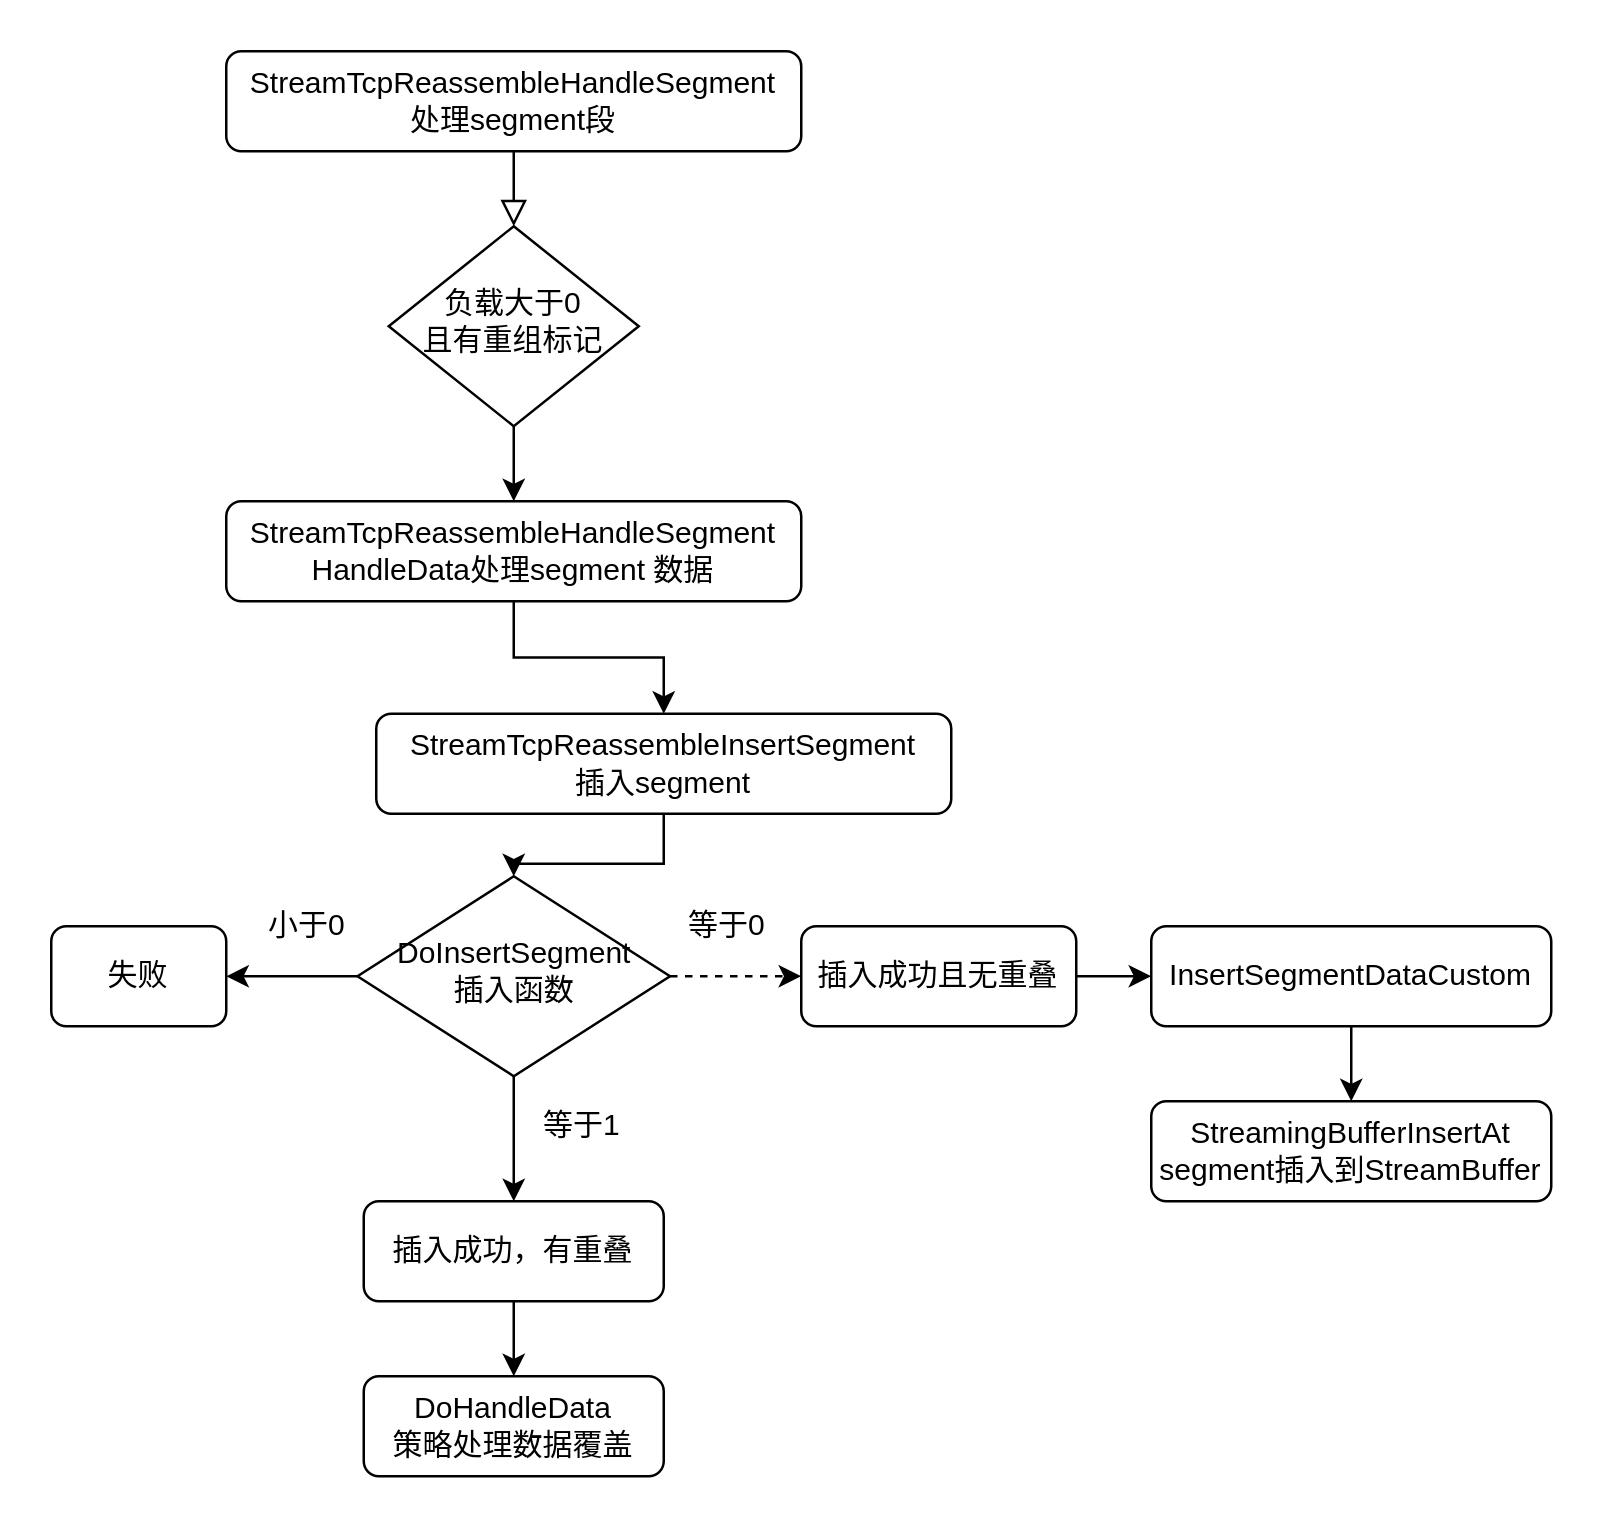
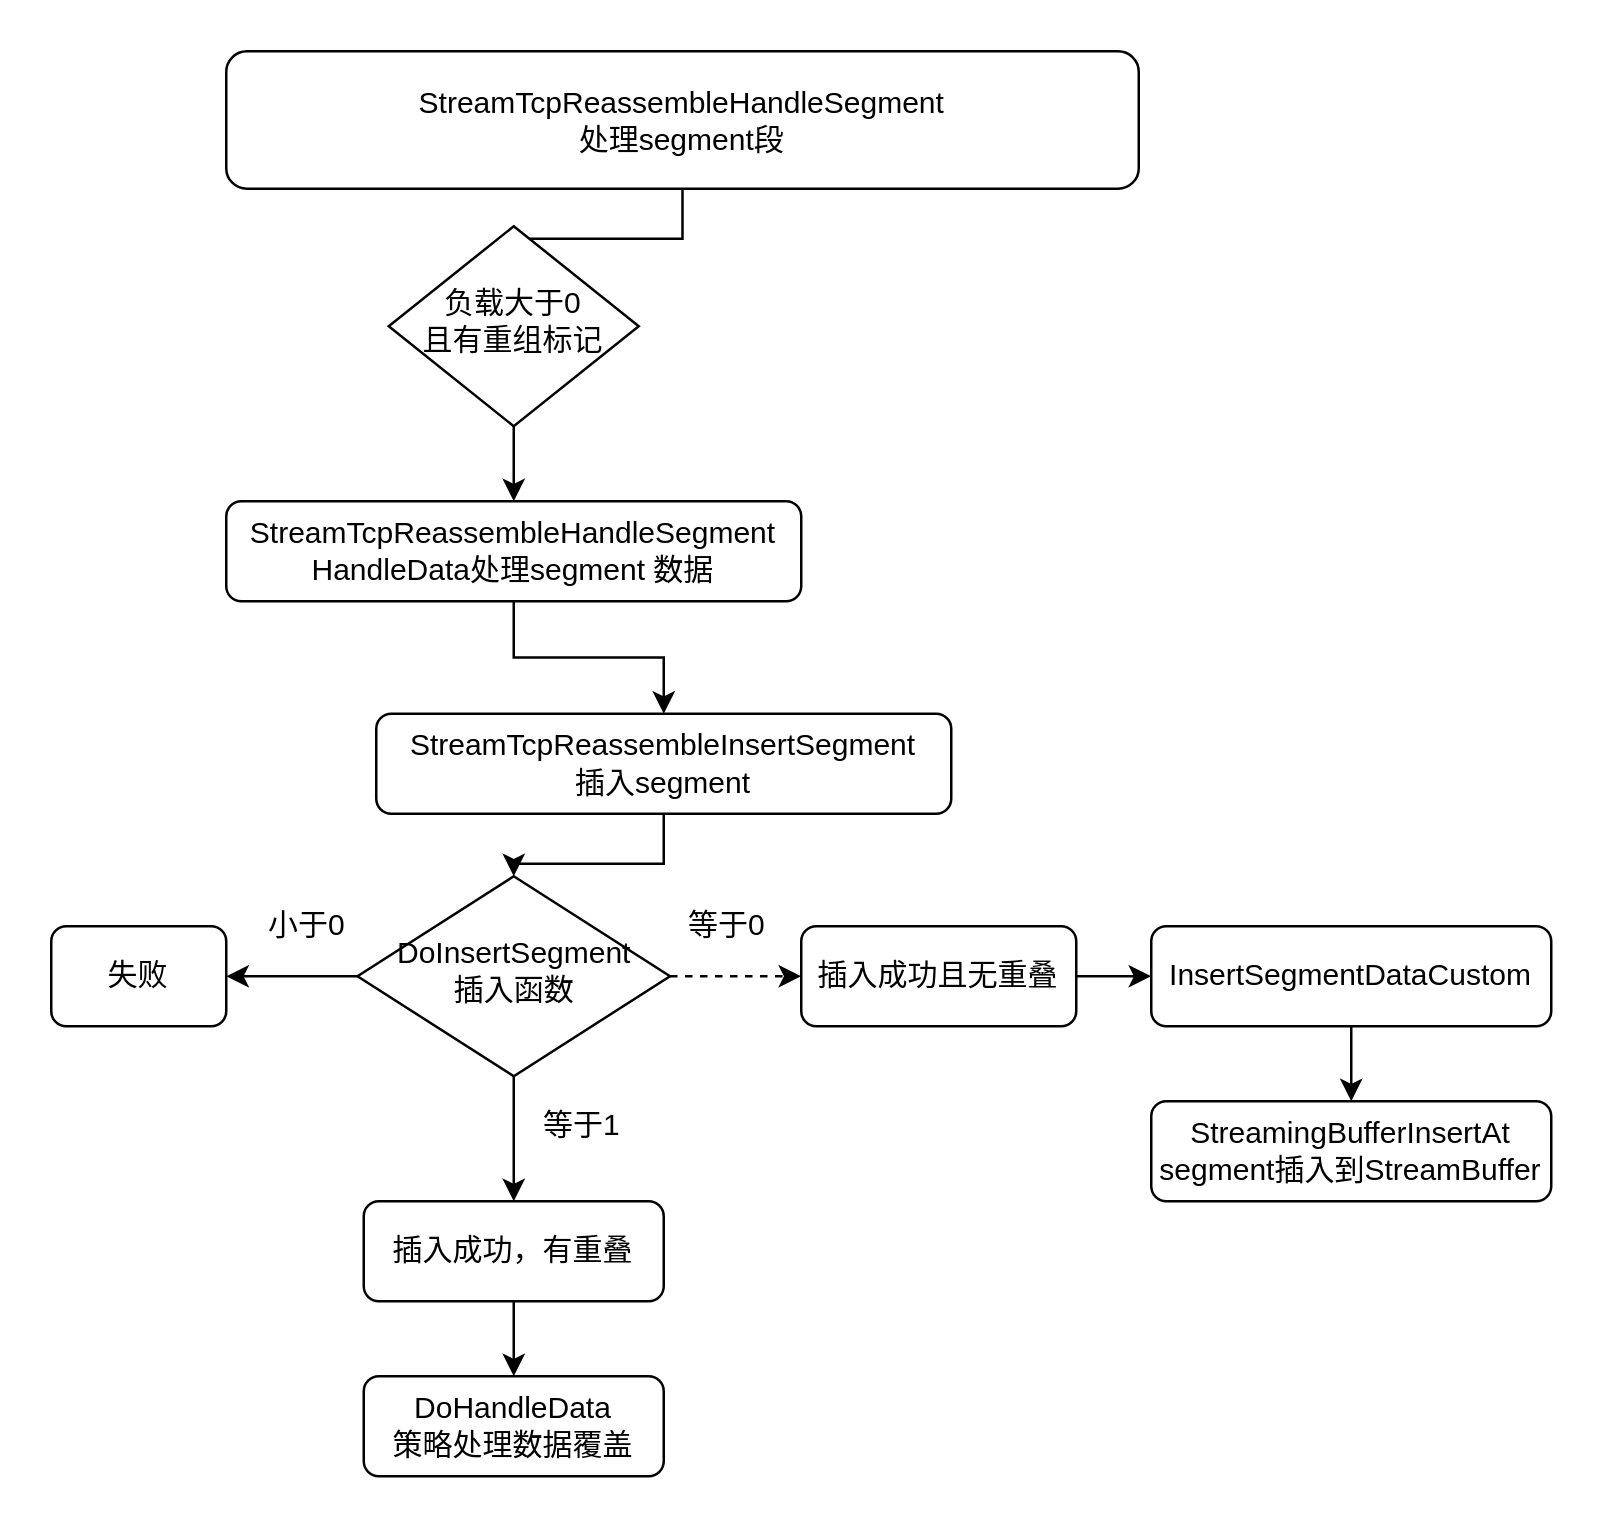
  <mxCell id="0" />
  <mxCell id="1" parent="0" />
  <mxCell id="2" value="" style="rounded=0;html=1;jettySize=auto;orthogonalLoop=1;fontSize=11;endArrow=block;endFill=0;endSize=8;strokeWidth=1;shadow=0;labelBackgroundColor=none;edgeStyle=orthogonalEdgeStyle;" parent="1" source="3" target="5" edge="1"><mxGeometry relative="1" as="geometry" /></mxCell>
- <mxCell id="3" value="StreamTcpReassembleHandleSegment&lt;br&gt;处理segment段" style="rounded=1;whiteSpace=wrap;html=1;fontSize=12;glass=0;strokeWidth=1;shadow=0;" parent="1" vertex="1"><mxGeometry x="90" y="20" width="230" height="40" as="geometry" /></mxCell>
+ <mxCell id="3" value="StreamTcpReassembleHandleSegment&lt;br&gt;处理segment段" style="rounded=1;whiteSpace=wrap;html=1;fontSize=12;glass=0;strokeWidth=1;shadow=0;" parent="1" vertex="1"><mxGeometry x="90" y="20" width="365" height="55" as="geometry" /></mxCell>
  <mxCell id="4" value="" style="edgeStyle=orthogonalEdgeStyle;rounded=0;orthogonalLoop=1;jettySize=auto;html=1;" edge="1" parent="1" source="5" target="15"><mxGeometry relative="1" as="geometry" /></mxCell>
  <mxCell id="5" value="负载大于0&lt;br&gt;且有重组标记" style="rhombus;whiteSpace=wrap;html=1;shadow=0;fontFamily=Helvetica;fontSize=12;align=center;strokeWidth=1;spacing=6;spacingTop=-4;" parent="1" vertex="1"><mxGeometry x="155" y="90" width="100" height="80" as="geometry" /></mxCell>
  <mxCell id="6" value="" style="edgeStyle=orthogonalEdgeStyle;rounded=0;orthogonalLoop=1;jettySize=auto;html=1;" edge="1" parent="1" source="9" target="18"><mxGeometry relative="1" as="geometry" /></mxCell>
  <mxCell id="7" value="" style="edgeStyle=orthogonalEdgeStyle;rounded=0;orthogonalLoop=1;jettySize=auto;html=1;dashed=1;" edge="1" parent="1" source="9" target="13"><mxGeometry relative="1" as="geometry" /></mxCell>
  <mxCell id="8" value="" style="edgeStyle=orthogonalEdgeStyle;rounded=0;orthogonalLoop=1;jettySize=auto;html=1;" edge="1" parent="1" source="9" target="11"><mxGeometry relative="1" as="geometry" /></mxCell>
  <mxCell id="9" value="DoInsertSegment&lt;br&gt;插入函数" style="rhombus;whiteSpace=wrap;html=1;shadow=0;fontFamily=Helvetica;fontSize=12;align=center;strokeWidth=1;spacing=6;spacingTop=-4;" parent="1" vertex="1"><mxGeometry x="142.5" y="350" width="125" height="80" as="geometry" /></mxCell>
  <mxCell id="10" value="" style="edgeStyle=orthogonalEdgeStyle;rounded=0;orthogonalLoop=1;jettySize=auto;html=1;" edge="1" parent="1" source="11" target="24"><mxGeometry relative="1" as="geometry" /></mxCell>
  <mxCell id="11" value="插入成功，有重叠" style="rounded=1;whiteSpace=wrap;html=1;fontSize=12;glass=0;strokeWidth=1;shadow=0;" parent="1" vertex="1"><mxGeometry x="145" y="480" width="120" height="40" as="geometry" /></mxCell>
  <mxCell id="12" value="" style="edgeStyle=orthogonalEdgeStyle;rounded=0;orthogonalLoop=1;jettySize=auto;html=1;" edge="1" parent="1" source="13" target="23"><mxGeometry relative="1" as="geometry" /></mxCell>
  <mxCell id="13" value="插入成功且无重叠" style="rounded=1;whiteSpace=wrap;html=1;fontSize=12;glass=0;strokeWidth=1;shadow=0;" parent="1" vertex="1"><mxGeometry x="320" y="370" width="110" height="40" as="geometry" /></mxCell>
  <mxCell id="14" value="" style="edgeStyle=orthogonalEdgeStyle;rounded=0;orthogonalLoop=1;jettySize=auto;html=1;" edge="1" parent="1" source="15" target="17"><mxGeometry relative="1" as="geometry" /></mxCell>
  <mxCell id="15" value="StreamTcpReassembleHandleSegment&lt;br&gt;HandleData处理segment 数据" style="rounded=1;whiteSpace=wrap;html=1;fontSize=12;glass=0;strokeWidth=1;shadow=0;" vertex="1" parent="1"><mxGeometry x="90" y="200" width="230" height="40" as="geometry" /></mxCell>
  <mxCell id="16" value="" style="edgeStyle=orthogonalEdgeStyle;rounded=0;orthogonalLoop=1;jettySize=auto;html=1;" edge="1" parent="1" source="17" target="9"><mxGeometry relative="1" as="geometry" /></mxCell>
  <mxCell id="17" value="StreamTcpReassembleInsertSegment&lt;br&gt;插入segment" style="rounded=1;whiteSpace=wrap;html=1;fontSize=12;glass=0;strokeWidth=1;shadow=0;" vertex="1" parent="1"><mxGeometry x="150" y="285" width="230" height="40" as="geometry" /></mxCell>
  <mxCell id="18" value="失败" style="rounded=1;whiteSpace=wrap;html=1;fontSize=12;glass=0;strokeWidth=1;shadow=0;" vertex="1" parent="1"><mxGeometry x="20" y="370" width="70" height="40" as="geometry" /></mxCell>
  <mxCell id="19" value="小于0" style="text;html=1;strokeColor=none;fillColor=none;align=center;verticalAlign=middle;whiteSpace=wrap;rounded=0;" vertex="1" parent="1"><mxGeometry x="100" y="360" width="45" height="20" as="geometry" /></mxCell>
  <mxCell id="20" value="等于0" style="text;html=1;strokeColor=none;fillColor=none;align=center;verticalAlign=middle;whiteSpace=wrap;rounded=0;" vertex="1" parent="1"><mxGeometry x="267.5" y="360" width="45" height="20" as="geometry" /></mxCell>
  <mxCell id="21" value="等于1" style="text;html=1;strokeColor=none;fillColor=none;align=center;verticalAlign=middle;whiteSpace=wrap;rounded=0;" vertex="1" parent="1"><mxGeometry x="210" y="440" width="45" height="20" as="geometry" /></mxCell>
  <mxCell id="22" value="" style="edgeStyle=orthogonalEdgeStyle;rounded=0;orthogonalLoop=1;jettySize=auto;html=1;" edge="1" parent="1" source="23" target="25"><mxGeometry relative="1" as="geometry" /></mxCell>
  <mxCell id="23" value="InsertSegmentDataCustom" style="rounded=1;whiteSpace=wrap;html=1;fontSize=12;glass=0;strokeWidth=1;shadow=0;" vertex="1" parent="1"><mxGeometry x="460" y="370" width="160" height="40" as="geometry" /></mxCell>
  <mxCell id="24" value="DoHandleData&lt;br&gt;策略处理数据覆盖" style="rounded=1;whiteSpace=wrap;html=1;fontSize=12;glass=0;strokeWidth=1;shadow=0;" vertex="1" parent="1"><mxGeometry x="145" y="550" width="120" height="40" as="geometry" /></mxCell>
  <mxCell id="25" value="StreamingBufferInsertAt&lt;br&gt;segment插入到StreamBuffer" style="rounded=1;whiteSpace=wrap;html=1;fontSize=12;glass=0;strokeWidth=1;shadow=0;" vertex="1" parent="1"><mxGeometry x="460" y="440" width="160" height="40" as="geometry" /></mxCell>
